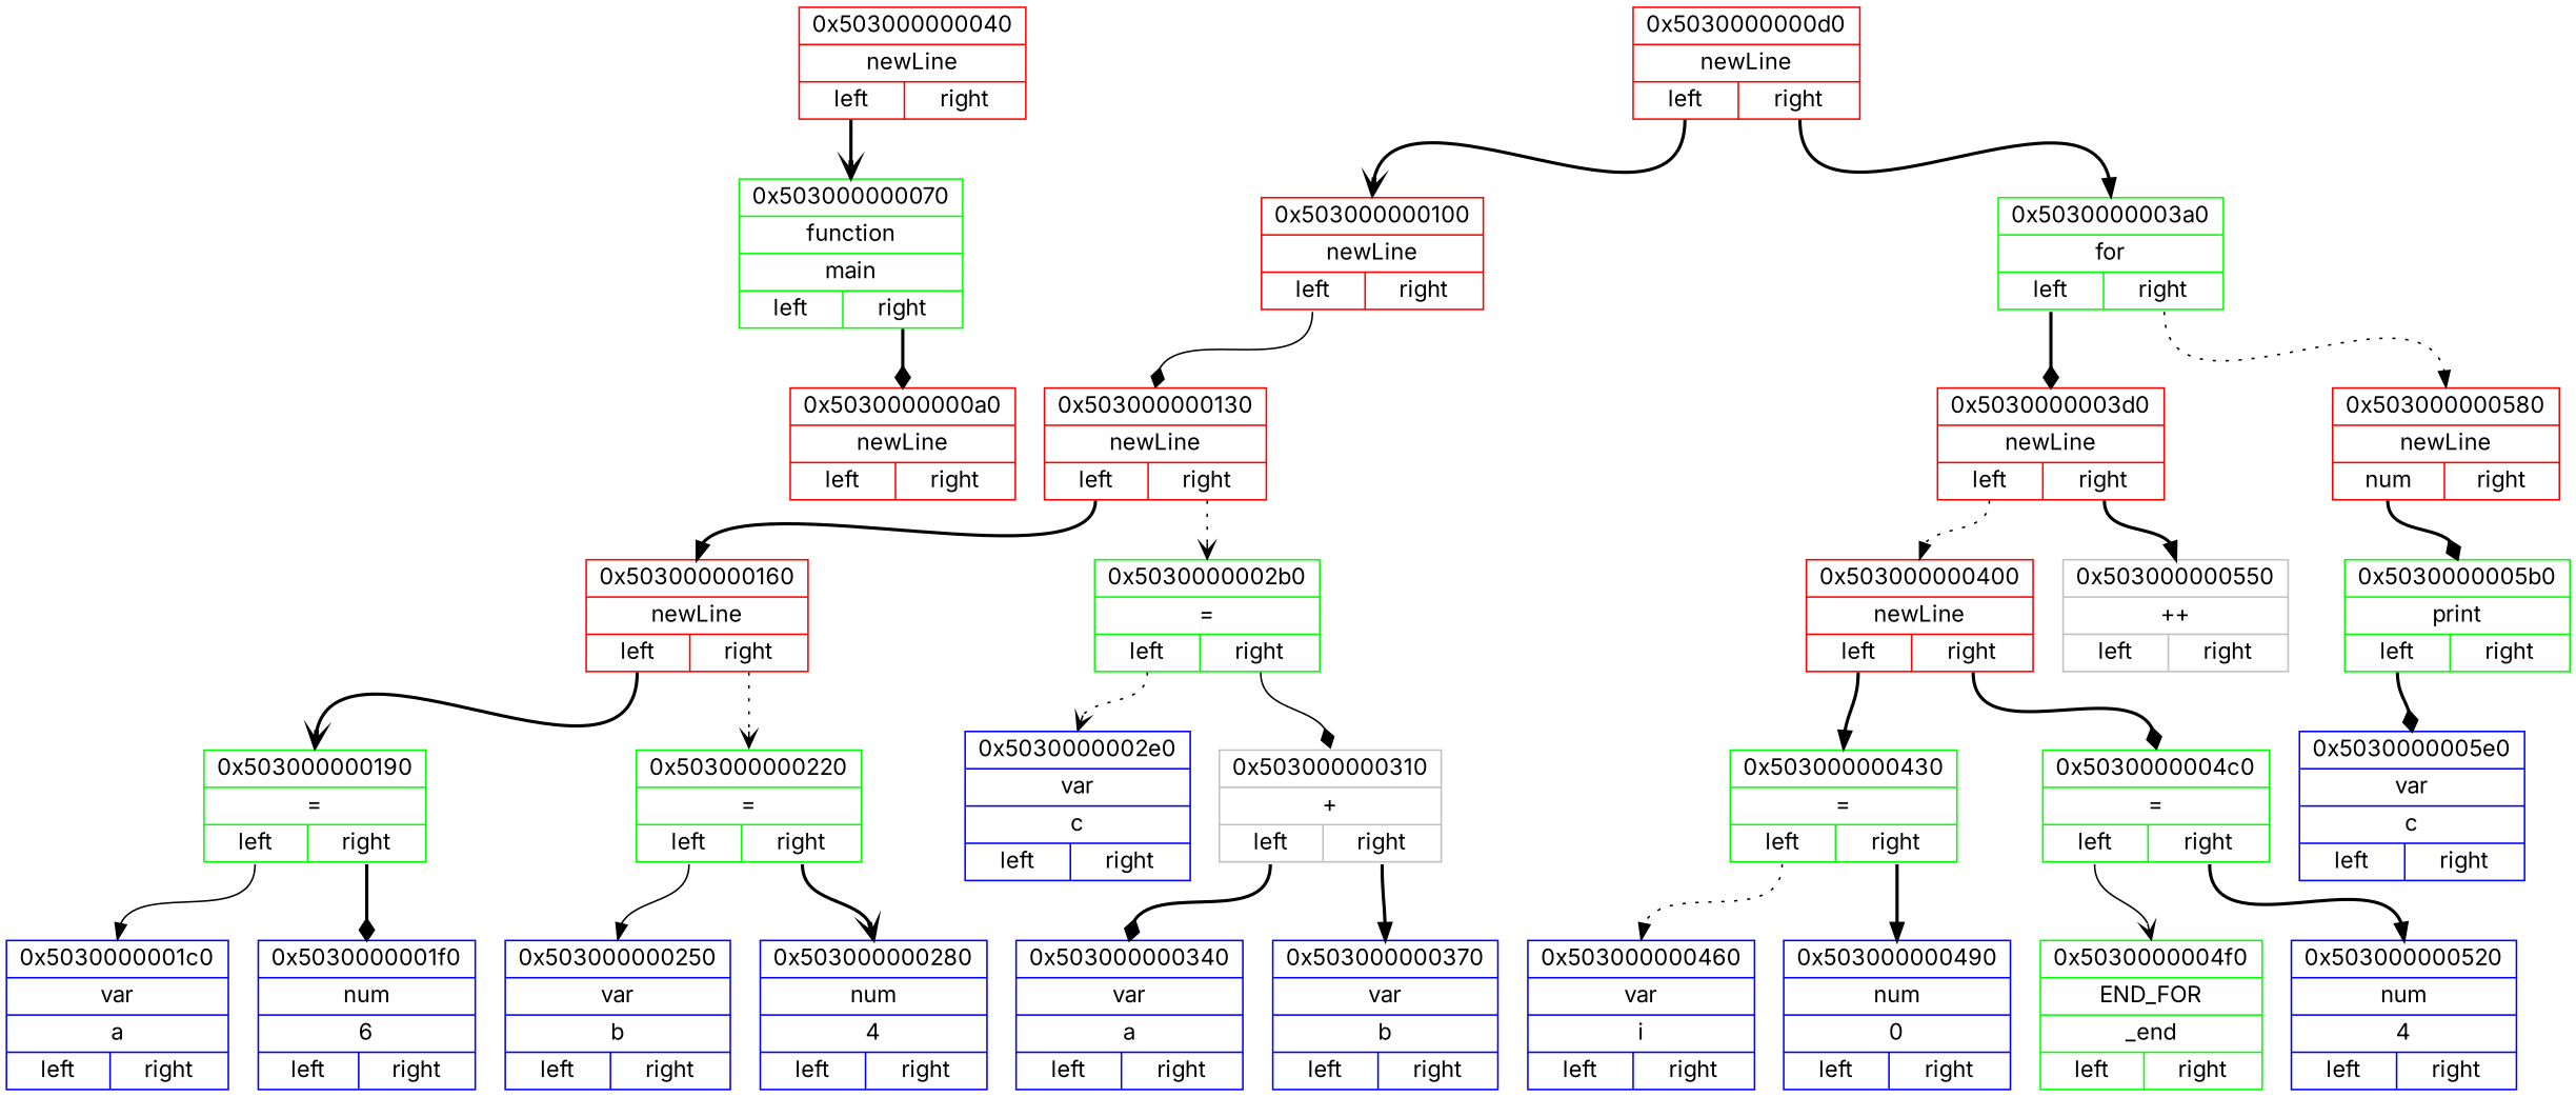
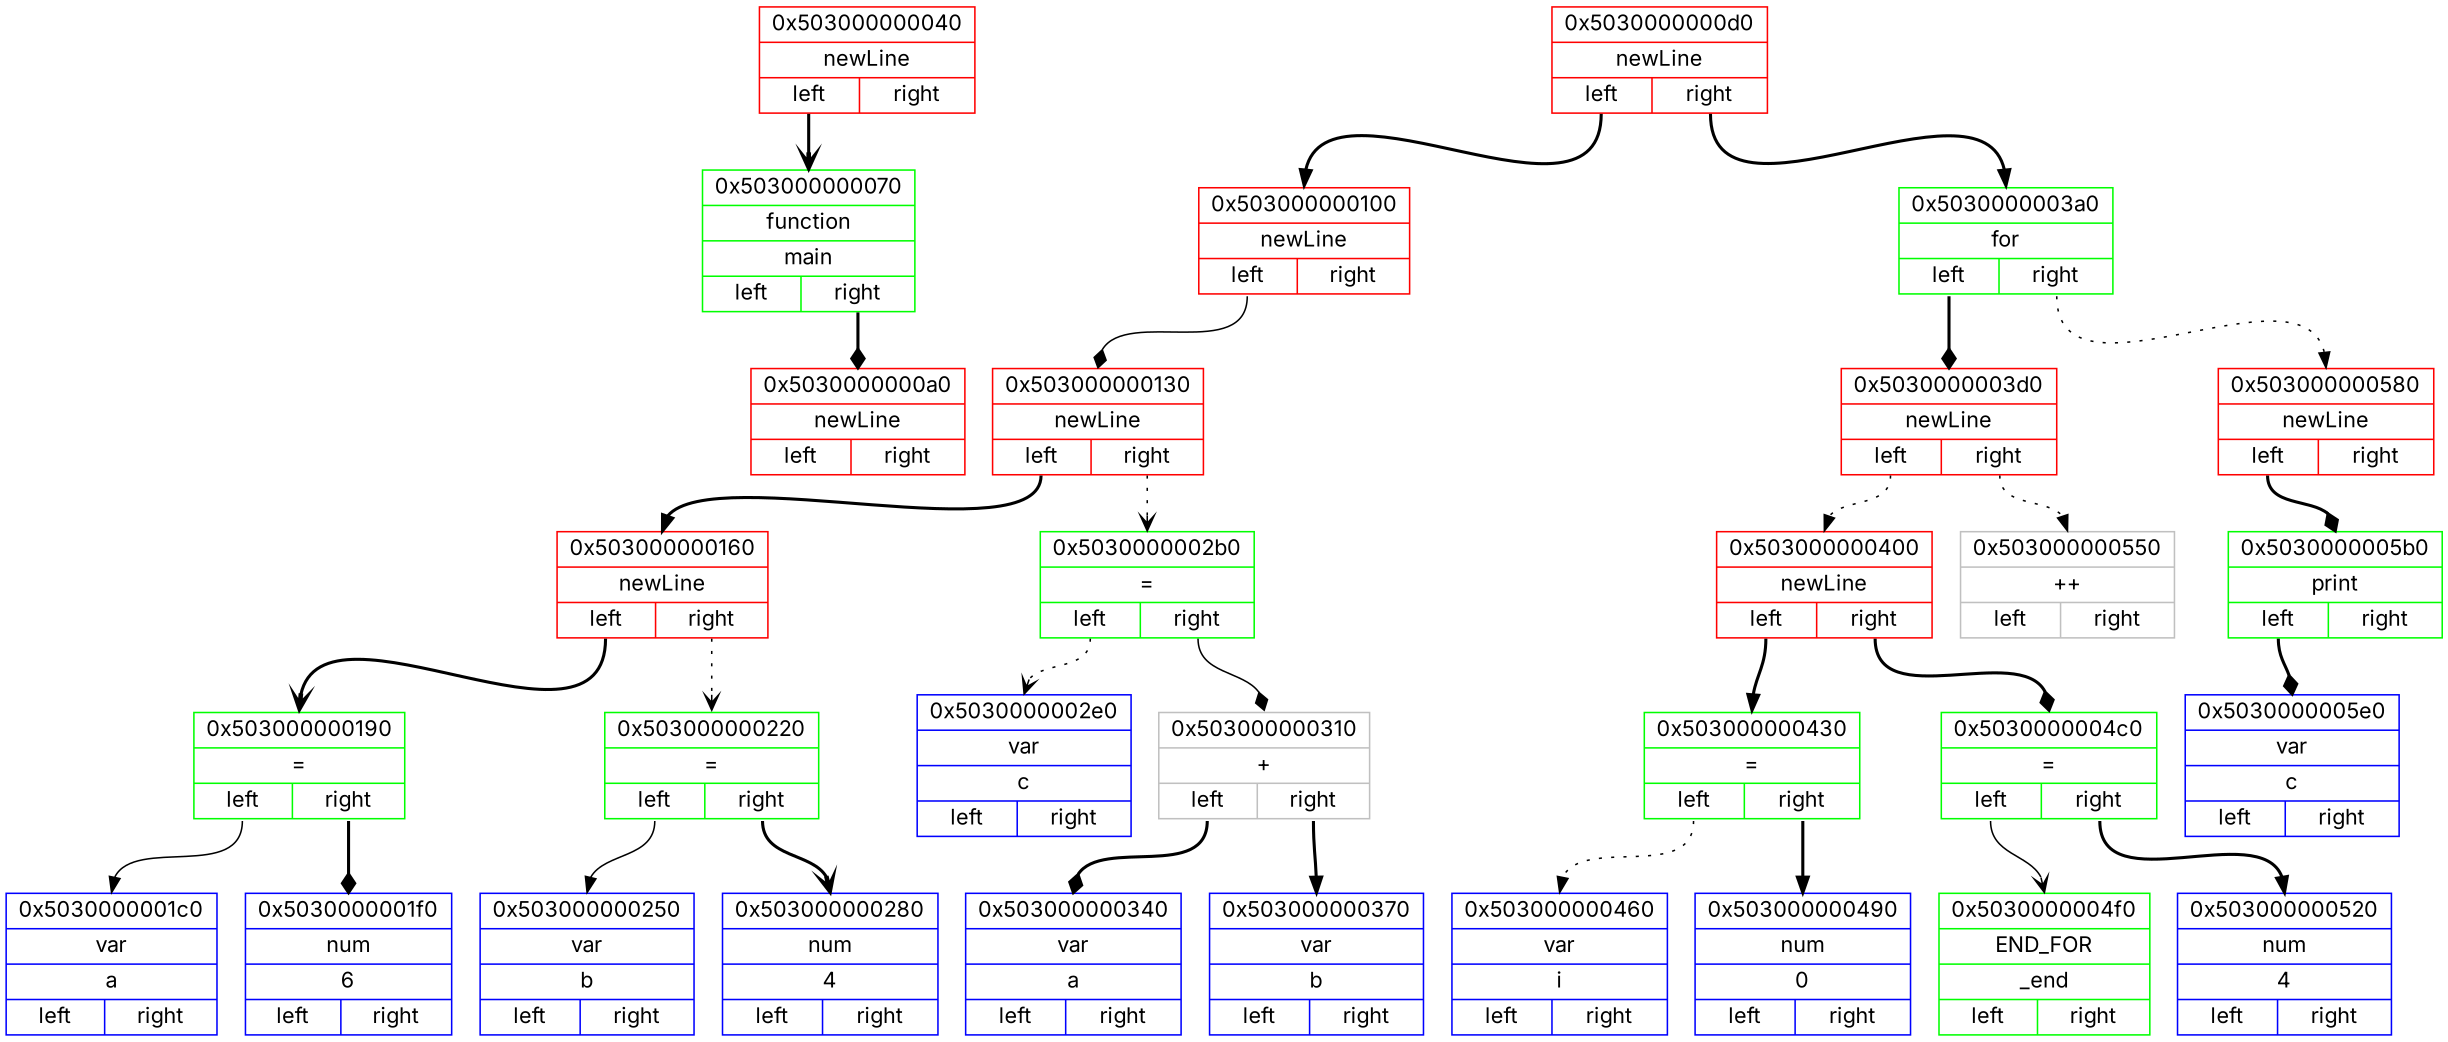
  digraph {
    fontname=Inter
    rankdir=HR
    node [color=blue fontname=Inter rank=9 shape=record]
    edge [arrowhead=normal color=black fontname=Inter headport=n style=bold]
    n1 [color=red label="{ 0x503000000040 | newLine |         {<n0x503000000040_l> left | <n0x503000000040_r> right}} " rank=1]
    n2 [color=green label="{ 0x503000000070 | function | main |         {<n0x503000000070_l> left | <n0x503000000070_r> right}} " rank=2]
    n3 [color=red label="{ 0x5030000000a0 | newLine |         {<n0x5030000000a0_l> left | <n0x5030000000a0_r> right}} " rank=3]
    n4 [color=red label="{ 0x5030000000d0 | newLine |         {<n0x5030000000d0_l> left | <n0x5030000000d0_r> right}} " rank=4]
    n5 [color=red label="{ 0x503000000100 | newLine |         {<n0x503000000100_l> left | <n0x503000000100_r> right}} " rank=5]
    n6 [color=green label="{ 0x5030000003a0 | for |         {<n0x5030000003a0_l> left | <n0x5030000003a0_r> right}} " rank=6]
    n7 [color=red label="{ 0x503000000130 | newLine |         {<n0x503000000130_l> left | <n0x503000000130_r> right}} " rank=6]
    n8 [color=red label="{ 0x5030000003d0 | newLine |         {<n0x5030000003d0_l> left | <n0x5030000003d0_r> right}} " rank=7]
-   n9 [color=red label="{ 0x503000000580 | newLine |         {<n0x503000000580_l> num | <n0x503000000580_r> right}} " rank=8]
+   n9 [color=red label="{ 0x503000000580 | newLine |         {<n0x503000000580_l> left | <n0x503000000580_r> right}} " rank=8]
    n10 [color=red label="{ 0x503000000160 | newLine |         {<n0x503000000160_l> left | <n0x503000000160_r> right}} " rank=7]
    n11 [color=green label="{ 0x5030000002b0 | = |         {<n0x5030000002b0_l> left | <n0x5030000002b0_r> right}} " rank=8]
    n12 [color=green label="{ 0x503000000190 | = |         {<n0x503000000190_l> left | <n0x503000000190_r> right}} " rank=8]
    n13 [color=green label="{ 0x503000000220 | = |         {<n0x503000000220_l> left | <n0x503000000220_r> right}} "]
    n14 [label="{ 0x5030000002e0 | var | c |         {<n0x5030000002e0_l> left | <n0x5030000002e0_r> right}} "]
    n15 [color=grey label="{ 0x503000000310 | + |         {<n0x503000000310_l> left | <n0x503000000310_r> right}} " rank=10]
    n16 [label="{ 0x5030000001c0 | var | a |         {<n0x5030000001c0_l> left | <n0x5030000001c0_r> right}} "]
    n17 [label="{ 0x5030000001f0 | num | 6 |         {<n0x5030000001f0_l> left | <n0x5030000001f0_r> right}} " rank=10]
    n18 [label="{ 0x503000000250 | var | b |         {<n0x503000000250_l> left | <n0x503000000250_r> right}} " rank=10]
    n19 [label="{ 0x503000000280 | num | 4 |         {<n0x503000000280_l> left | <n0x503000000280_r> right}} " rank=11]
    n20 [label="{ 0x503000000340 | var | a |         {<n0x503000000340_l> left | <n0x503000000340_r> right}} " rank=11]
    n21 [label="{ 0x503000000370 | var | b |         {<n0x503000000370_l> left | <n0x503000000370_r> right}} " rank=12]
    n22 [color=red label="{ 0x503000000400 | newLine |         {<n0x503000000400_l> left | <n0x503000000400_r> right}} " rank=8]
    n23 [color=grey label="{ 0x503000000550 | ++ |         {<n0x503000000550_l> left | <n0x503000000550_r> right}} "]
    n24 [color=green label="{ 0x5030000005b0 | print |         {<n0x5030000005b0_l> left | <n0x5030000005b0_r> right}} "]
    n25 [color=green label="{ 0x503000000430 | = |         {<n0x503000000430_l> left | <n0x503000000430_r> right}} "]
    n26 [color=green label="{ 0x5030000004c0 | = |         {<n0x5030000004c0_l> left | <n0x5030000004c0_r> right}} " rank=10]
    n27 [label="{ 0x503000000460 | var | i |         {<n0x503000000460_l> left | <n0x503000000460_r> right}} " rank=10]
    n28 [label="{ 0x503000000490 | num | 0 |         {<n0x503000000490_l> left | <n0x503000000490_r> right}} " rank=11]
    n29 [color=green label="{ 0x5030000004f0 | END_FOR | _end |         {<n0x5030000004f0_l> left | <n0x5030000004f0_r> right}} " rank=11]
    n30 [label="{ 0x503000000520 | num | 4 |         {<n0x503000000520_l> left | <n0x503000000520_r> right}} " rank=12]
    n31 [label="{ 0x5030000005e0 | var | c |         {<n0x5030000005e0_l> left | <n0x5030000005e0_r> right}} " rank=10]
    n1 -> n2 [arrowhead=vee tailport="n0x503000000040_l:s"]
    n2 -> n3 [arrowhead=diamond tailport="n0x503000000070_r:s"]
-   n4 -> n5 [arrowhead=vee tailport="n0x5030000000d0_l:s"]
+   n4 -> n5 [tailport="n0x5030000000d0_l:s"]
    n4 -> n6 [tailport="n0x5030000000d0_r:s"]
    n5 -> n7 [arrowhead=diamond style=solid tailport="n0x503000000100_l:s"]
    n6 -> n8 [arrowhead=diamond tailport="n0x5030000003a0_l:s"]
    n6 -> n9 [style=dotted tailport="n0x5030000003a0_r:s"]
    n7 -> n10 [tailport="n0x503000000130_l:s"]
    n7 -> n11 [arrowhead=vee style=dotted tailport="n0x503000000130_r:s"]
    n8 -> n22 [style=dotted tailport="n0x5030000003d0_l:s"]
-   n8 -> n23 [tailport="n0x5030000003d0_r:s"]
+   n8 -> n23 [style=dotted tailport="n0x5030000003d0_r:s"]
    n9 -> n24 [arrowhead=diamond tailport="n0x503000000580_l:s"]
    n10 -> n12 [arrowhead=vee tailport="n0x503000000160_l:s"]
    n10 -> n13 [arrowhead=vee style=dotted tailport="n0x503000000160_r:s"]
    n11 -> n14 [arrowhead=vee style=dotted tailport="n0x5030000002b0_l:s"]
    n11 -> n15 [arrowhead=diamond style=solid tailport="n0x5030000002b0_r:s"]
    n12 -> n16 [style=solid tailport="n0x503000000190_l:s"]
    n12 -> n17 [arrowhead=diamond tailport="n0x503000000190_r:s"]
    n13 -> n18 [style=solid tailport="n0x503000000220_l:s"]
    n13 -> n19 [arrowhead=vee tailport="n0x503000000220_r:s"]
    n15 -> n20 [arrowhead=diamond tailport="n0x503000000310_l:s"]
    n15 -> n21 [tailport="n0x503000000310_r:s"]
    n22 -> n25 [tailport="n0x503000000400_l:s"]
    n22 -> n26 [arrowhead=diamond tailport="n0x503000000400_r:s"]
    n24 -> n31 [arrowhead=diamond tailport="n0x5030000005b0_l:s"]
    n25 -> n27 [style=dotted tailport="n0x503000000430_l:s"]
    n25 -> n28 [tailport="n0x503000000430_r:s"]
    n26 -> n29 [arrowhead=vee style=solid tailport="n0x5030000004c0_l:s"]
    n26 -> n30 [tailport="n0x5030000004c0_r:s"]
  }
